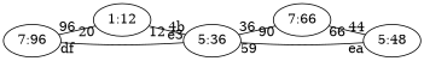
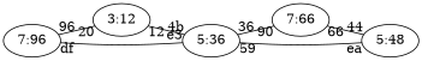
  graph {
    rankdir=LR
    "7:96"
-   "1:12"
+   "1:12" [label="3:12"]
    "5:36"
    "7:66"
    n5 [label="5:48"]
    "7:96" -- "1:12" [headlabel=20 taillabel=96]
    "7:96" -- "5:36" [headlabel=e3 taillabel=df]
    "1:12" -- "5:36" [headlabel="4b" taillabel=12]
    "5:36" -- "7:66" [headlabel=90 taillabel=36]
    "7:66" -- n5 [headlabel=44 taillabel=66]
    n5 -- "5:36" [headlabel=59 taillabel=ea]
  }
